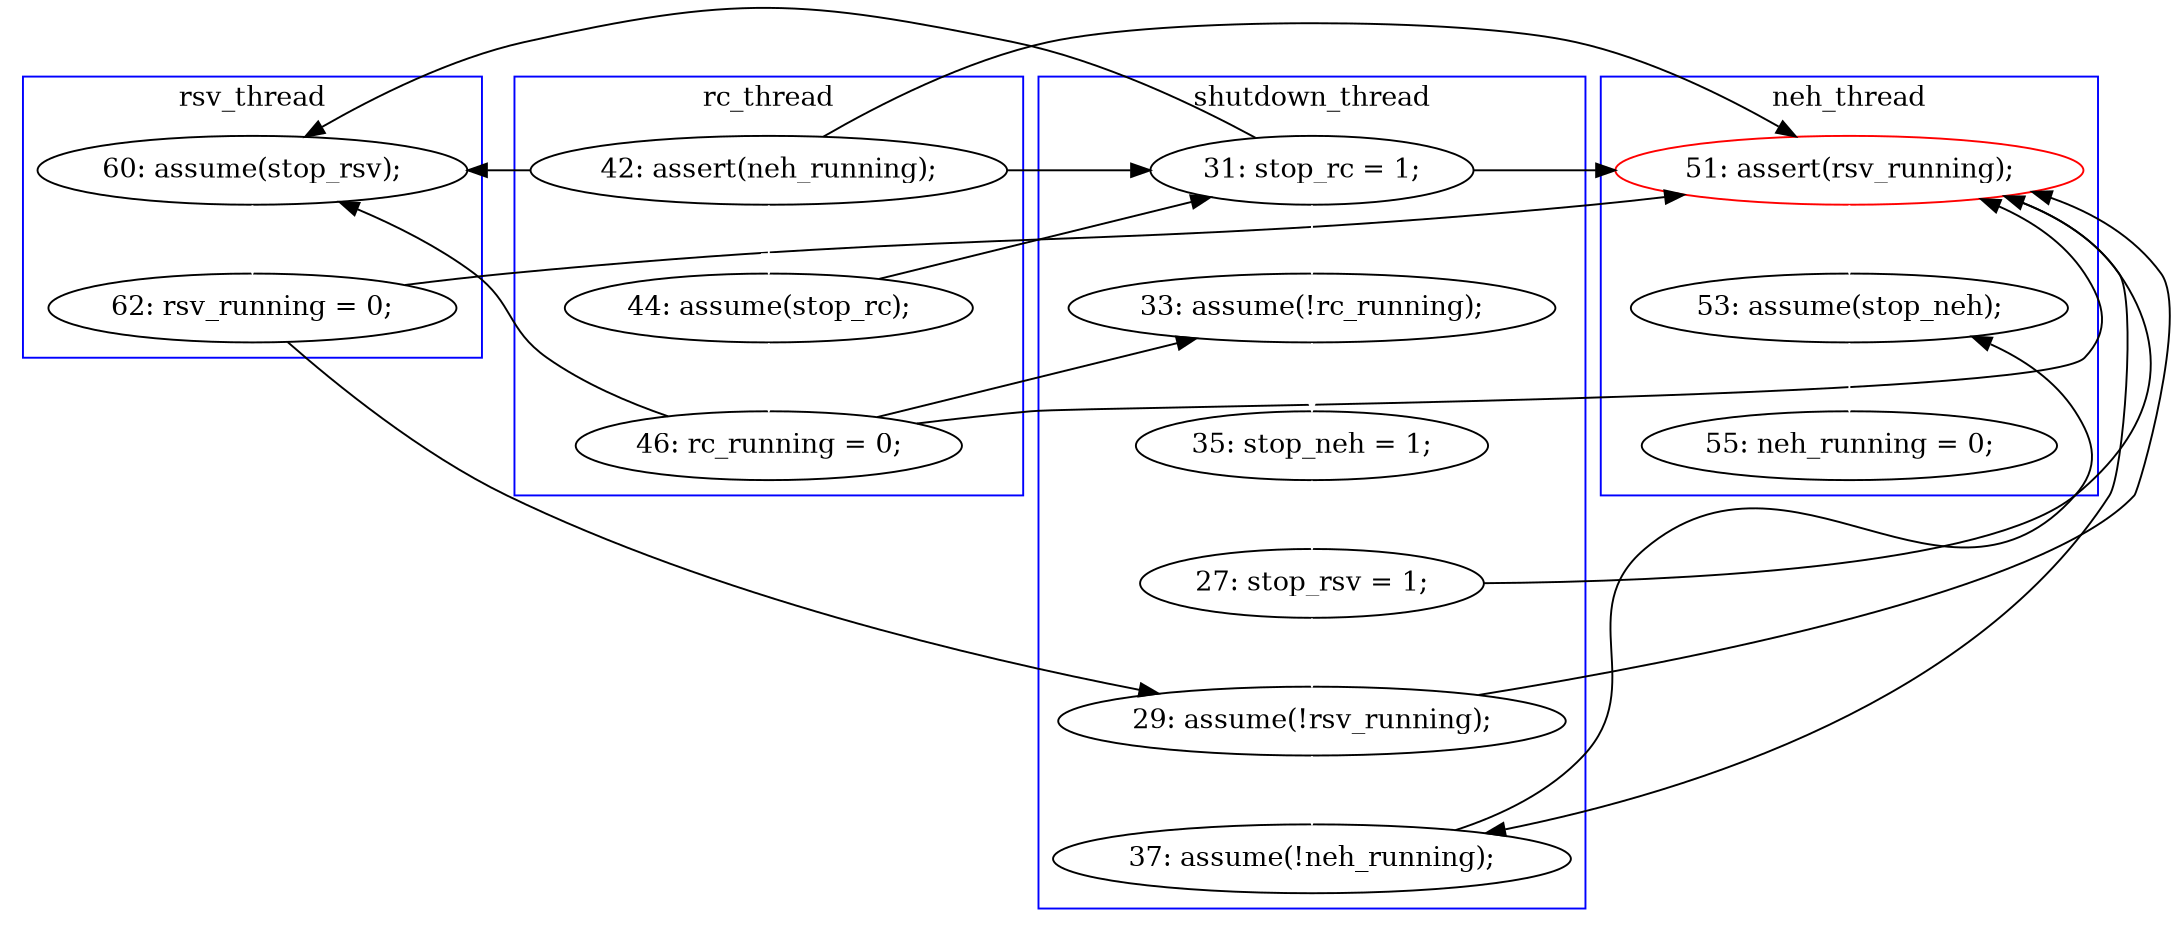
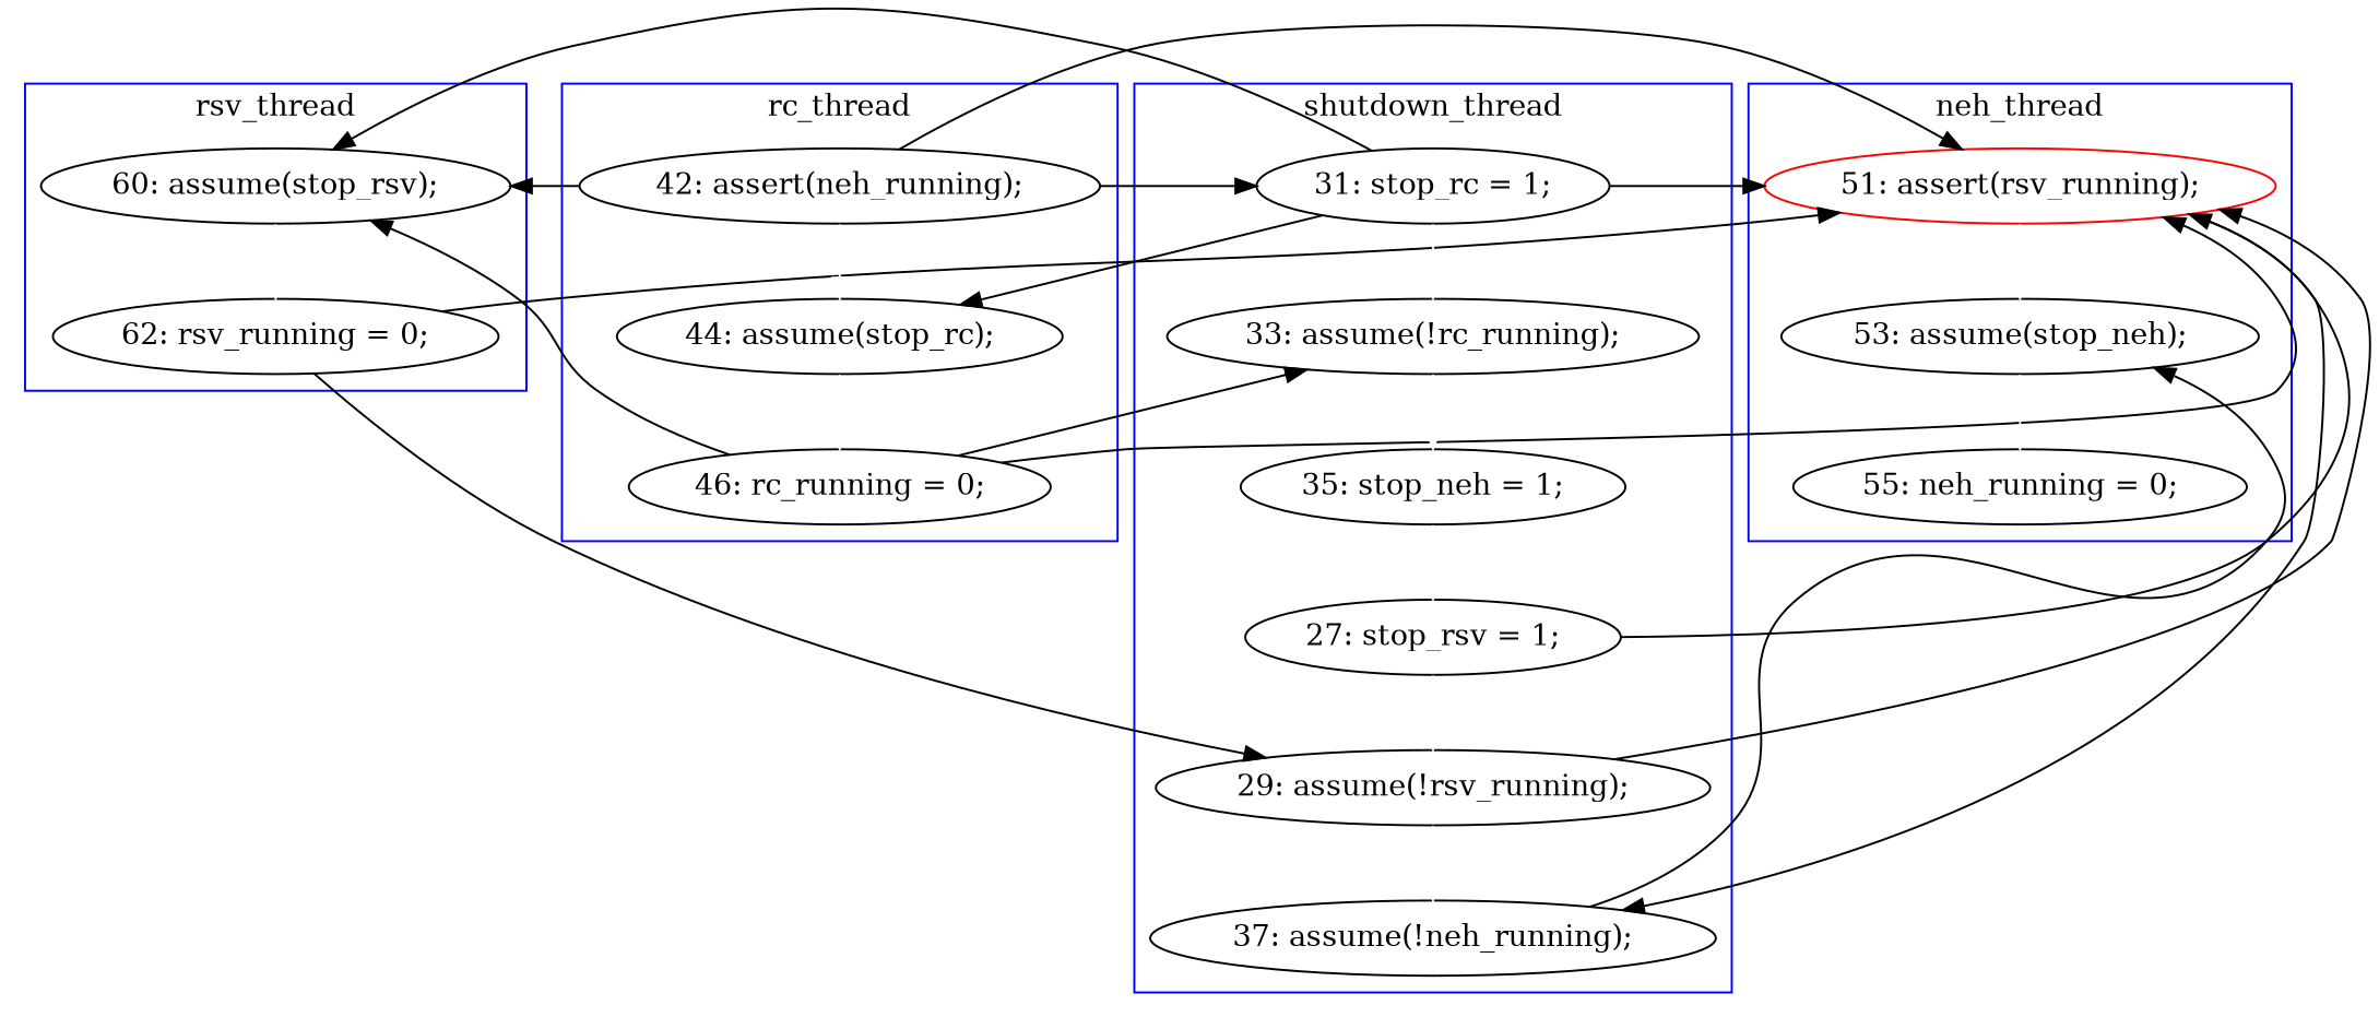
  digraph {
    edge [color=black style=solid constraint=false]
    n1 [label="60: assume(stop_rsv);"]
    n2 [label="62: rsv_running = 0;"]
    n3 [label="46: rc_running = 0;"]
    n4 [label="44: assume(stop_rc);"]
    n5 [label="42: assert(neh_running);"]
    n6 [color=red label="51: assert(rsv_running);"]
    n7 [label="53: assume(stop_neh);"]
    n8 [label="55: neh_running = 0;"]
    n9 [label="31: stop_rc = 1;"]
    n10 [label="33: assume(!rc_running);"]
    n11 [label="27: stop_rsv = 1;"]
    n12 [label="29: assume(!rsv_running);"]
    n13 [label="37: assume(!neh_running);"]
    n14 [label="35: stop_neh = 1;"]
    subgraph cluster_1 {
      color=blue
      label=rsv_thread
      n1
      n2
    }
    subgraph cluster_2 {
      color=blue
      label=rc_thread
      n3
      n4
      n5
    }
    subgraph cluster_3 {
      color=blue
      label=neh_thread
      n6
      n7
      n8
    }
    subgraph cluster_4 {
      color=blue
      label=shutdown_thread
      n9
      n10
      n11
      n12
      n13
      n14
    }
    n1 -> n2 [color=white constraint=""]
    n2 -> n6
    n2 -> n12
    n3 -> n1
    n3 -> n6
    n3 -> n10
    n4 -> n3 [color=white constraint=""]
    n5 -> n1
    n5 -> n4 [color=white constraint=""]
    n5 -> n6
    n5 -> n9
    n6 -> n7 [color=white constraint=""]
    n6 -> n13
    n7 -> n8 [color=white constraint=""]
    n9 -> n1
-   n4 -> n9
+   n9 -> n4
    n9 -> n6
    n9 -> n10 [color=white constraint=""]
    n10 -> n14 [color=white constraint=""]
    n11 -> n6
    n11 -> n12 [color=white constraint=""]
    n12 -> n6
    n12 -> n13 [color=white constraint=""]
    n13 -> n7
    n14 -> n11 [color=white constraint=""]
  }
